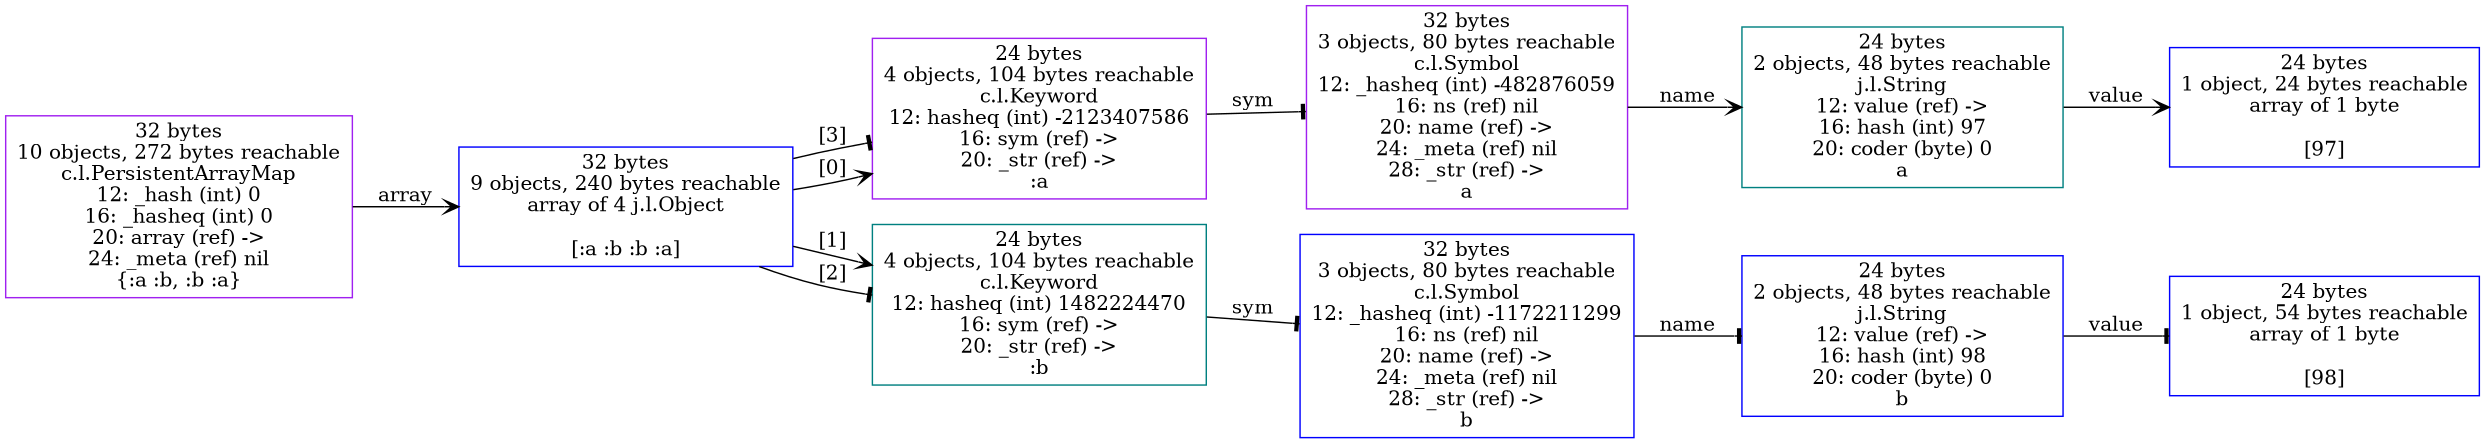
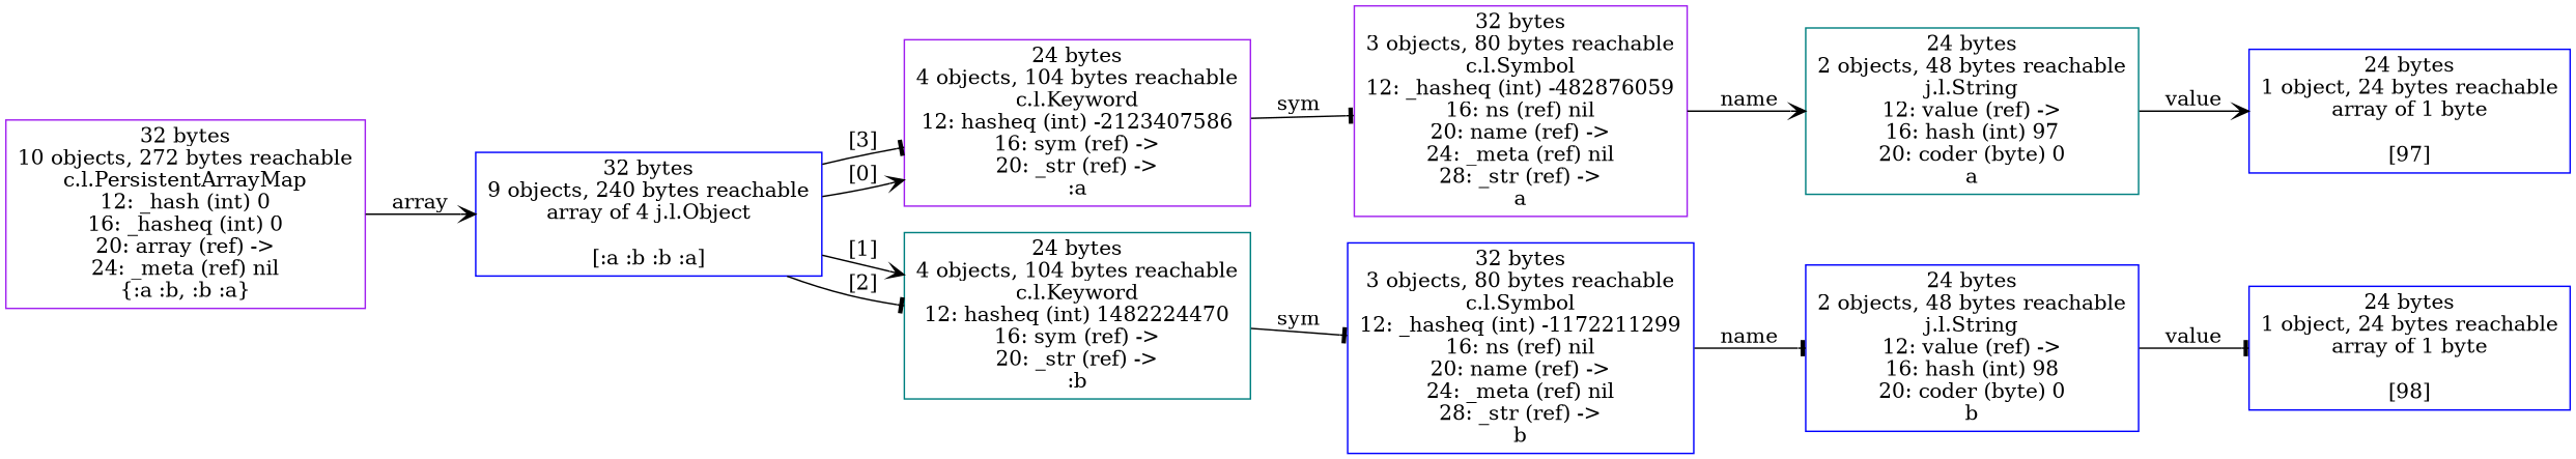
  digraph {
    rankdir=LR
    node [shape=box color=blue]
    edge ["field-name"=sym arrowhead=tee]
    n1 [label="32 bytes\n9 objects, 240 bytes reachable\narray of 4 j.l.Object\n\n[:a :b :b :a]"]
    n2 [label="24 bytes\n4 objects, 104 bytes reachable\nc.l.Keyword\n12: hasheq (int) -2123407586\n16: sym (ref) ->\n20: _str (ref) ->\n:a" color=purple]
    n3 [label="24 bytes\n4 objects, 104 bytes reachable\nc.l.Keyword\n12: hasheq (int) 1482224470\n16: sym (ref) ->\n20: _str (ref) ->\n:b" color=teal]
    n4 [label="32 bytes\n10 objects, 272 bytes reachable\nc.l.PersistentArrayMap\n12: _hash (int) 0\n16: _hasheq (int) 0\n20: array (ref) ->\n24: _meta (ref) nil\n{:a :b, :b :a}" color=purple]
-   n5 [label="24 bytes\n1 object, 54 bytes reachable\narray of 1 byte\n\n[98]"]
+   n5 [label="24 bytes\n1 object, 24 bytes reachable\narray of 1 byte\n\n[98]"]
    n6 [label="24 bytes\n2 objects, 48 bytes reachable\nj.l.String\n12: value (ref) ->\n16: hash (int) 97\n20: coder (byte) 0\na" color=teal]
    n7 [label="24 bytes\n1 object, 24 bytes reachable\narray of 1 byte\n\n[97]"]
    n8 [label="32 bytes\n3 objects, 80 bytes reachable\nc.l.Symbol\n12: _hasheq (int) -482876059\n16: ns (ref) nil\n20: name (ref) ->\n24: _meta (ref) nil\n28: _str (ref) ->\na" color=purple]
    n9 [label="32 bytes\n3 objects, 80 bytes reachable\nc.l.Symbol\n12: _hasheq (int) -1172211299\n16: ns (ref) nil\n20: name (ref) ->\n24: _meta (ref) nil\n28: _str (ref) ->\nb"]
    n10 [label="24 bytes\n2 objects, 48 bytes reachable\nj.l.String\n12: value (ref) ->\n16: hash (int) 98\n20: coder (byte) 0\nb"]
    n1 -> n2 ["field-name"="[3]" label="[3]"]
    n1 -> n2 ["field-name"="[0]" label="[0]" arrowhead=vee]
    n1 -> n3 ["field-name"="[1]" label="[1]" arrowhead=vee]
    n1 -> n3 ["field-name"="[2]" label="[2]"]
    n2 -> n8 [label=sym]
    n3 -> n9 [label=sym]
    n4 -> n1 ["field-name"=array label=array arrowhead=vee]
    n6 -> n7 ["field-name"=value label=value arrowhead=vee]
    n8 -> n6 ["field-name"=name label=name arrowhead=vee]
    n9 -> n10 ["field-name"=name label=name]
    n10 -> n5 ["field-name"=value label=value]
  }
